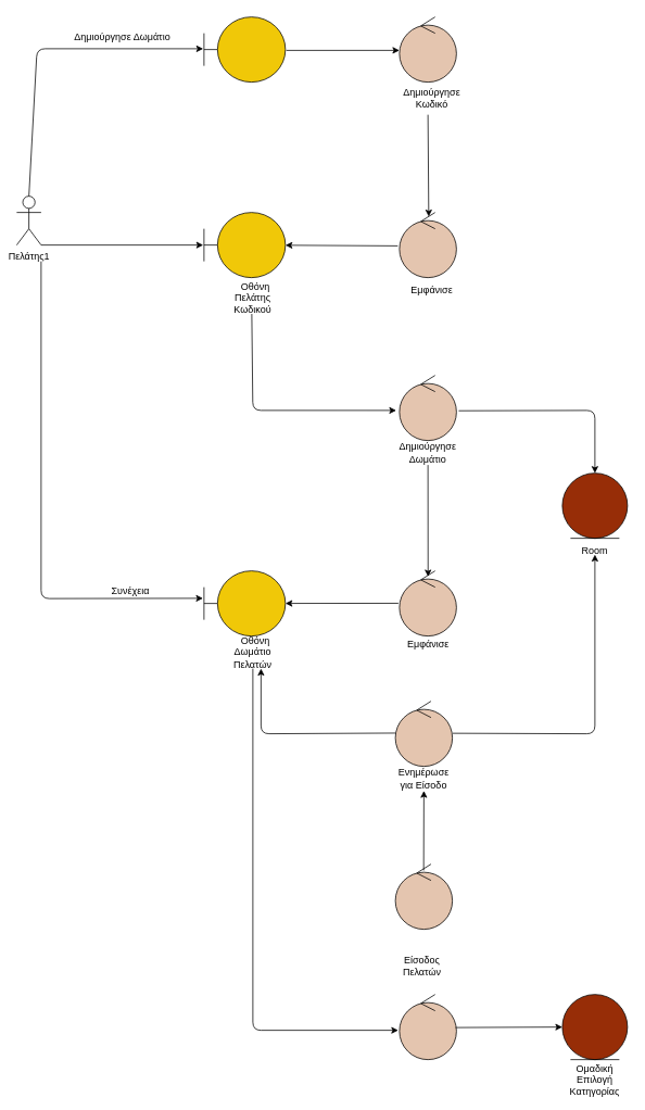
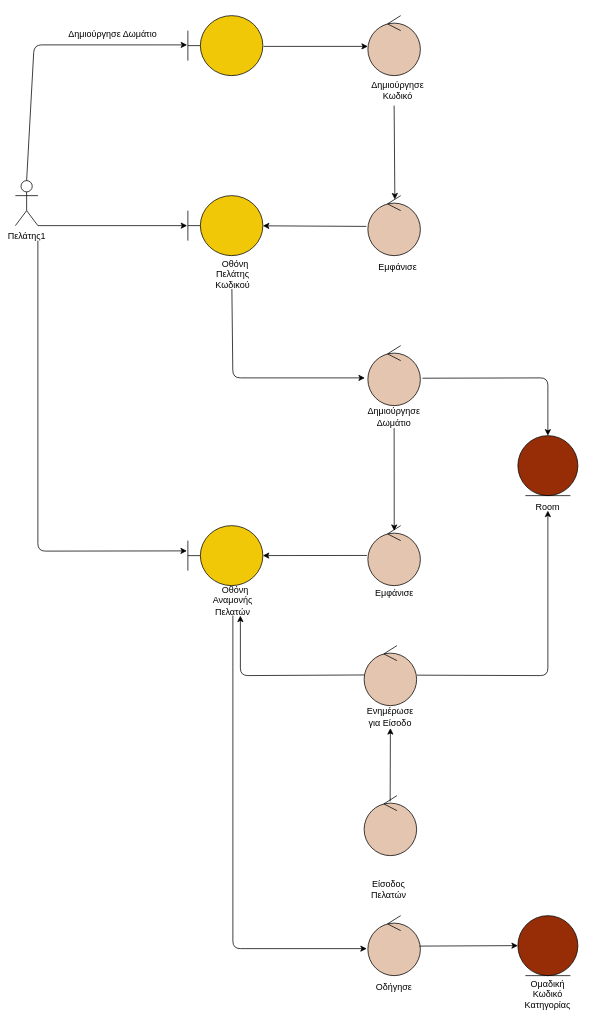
  <mxCell id="0" />
  <mxCell id="1" parent="0" />
  <mxCell id="2" value="Πελάτης1" style="shape=umlActor;verticalLabelPosition=bottom;verticalAlign=top;html=1;" parent="1" vertex="1"><mxGeometry x="20" y="240" width="30" height="60" as="geometry" /></mxCell>
  <mxCell id="3" value="" style="shape=umlBoundary;whiteSpace=wrap;html=1;fillColor=#F0C808;" parent="1" vertex="1"><mxGeometry x="250" y="20" width="100" height="80" as="geometry" /></mxCell>
  <mxCell id="4" value="" style="endArrow=classic;html=1;rounded=1;exitX=0.5;exitY=0;exitDx=0;exitDy=0;exitPerimeter=0;entryX=-0.01;entryY=0.488;entryDx=0;entryDy=0;entryPerimeter=0;" parent="1" source="2" target="3" edge="1"><mxGeometry width="50" height="50" relative="1" as="geometry"><mxPoint x="200" y="300" as="sourcePoint" /><mxPoint x="250" y="250" as="targetPoint" /><Array as="points"><mxPoint x="45" y="59" /></Array></mxGeometry></mxCell>
  <mxCell id="5" value="" style="ellipse;shape=umlControl;whiteSpace=wrap;html=1;fillColor=#E4C5AF;" parent="1" vertex="1"><mxGeometry x="490" y="20" width="70" height="80" as="geometry" /></mxCell>
  <mxCell id="6" value="" style="endArrow=classic;html=1;rounded=0;exitX=1.01;exitY=0.513;exitDx=0;exitDy=0;exitPerimeter=0;" parent="1" source="3" edge="1"><mxGeometry width="50" height="50" relative="1" as="geometry"><mxPoint x="135" y="250" as="sourcePoint" /><mxPoint x="490" y="61" as="targetPoint" /><Array as="points" /></mxGeometry></mxCell>
  <mxCell id="7" value="Δημιούργησε Κωδικό" style="text;html=1;strokeColor=none;fillColor=none;align=center;verticalAlign=middle;whiteSpace=wrap;rounded=0;" parent="1" vertex="1"><mxGeometry x="500" y="110" width="60" height="20" as="geometry" /></mxCell>
  <mxCell id="8" value="" style="ellipse;shape=umlControl;whiteSpace=wrap;html=1;fillColor=#E4C5AF;" parent="1" vertex="1"><mxGeometry x="490" y="260" width="70" height="80" as="geometry" /></mxCell>
  <mxCell id="9" value="" style="shape=umlBoundary;whiteSpace=wrap;html=1;fillColor=#F0C808;" parent="1" vertex="1"><mxGeometry x="250" y="260" width="100" height="80" as="geometry" /></mxCell>
  <mxCell id="10" value="" style="endArrow=classic;html=1;rounded=0;entryX=0.514;entryY=0.063;entryDx=0;entryDy=0;entryPerimeter=0;" parent="1" target="8" edge="1"><mxGeometry width="50" height="50" relative="1" as="geometry"><mxPoint x="525" y="140" as="sourcePoint" /><mxPoint x="500" y="71" as="targetPoint" /><Array as="points" /></mxGeometry></mxCell>
  <mxCell id="11" value="Εμφάνισε" style="text;html=1;strokeColor=none;fillColor=none;align=center;verticalAlign=middle;whiteSpace=wrap;rounded=0;" parent="1" vertex="1"><mxGeometry x="500" y="340" width="60" height="30" as="geometry" /></mxCell>
  <mxCell id="12" value="" style="endArrow=classic;html=1;rounded=0;exitX=-0.029;exitY=0.513;exitDx=0;exitDy=0;exitPerimeter=0;" parent="1" source="8" target="9" edge="1"><mxGeometry width="50" height="50" relative="1" as="geometry"><mxPoint x="540" y="150" as="sourcePoint" /><mxPoint x="540.98" y="275.04" as="targetPoint" /><Array as="points" /></mxGeometry></mxCell>
  <mxCell id="13" value="&amp;nbsp; Οθόνη Πελάτης Κωδικού" style="text;html=1;strokeColor=none;fillColor=none;align=center;verticalAlign=middle;whiteSpace=wrap;rounded=0;" parent="1" vertex="1"><mxGeometry x="280" y="350" width="60" height="30" as="geometry" /></mxCell>
  <mxCell id="14" value="" style="endArrow=classic;html=1;rounded=0;exitX=1;exitY=1;exitDx=0;exitDy=0;exitPerimeter=0;entryX=-0.01;entryY=0.5;entryDx=0;entryDy=0;entryPerimeter=0;" parent="1" source="2" target="9" edge="1"><mxGeometry width="50" height="50" relative="1" as="geometry"><mxPoint x="361" y="71.04" as="sourcePoint" /><mxPoint x="500" y="71" as="targetPoint" /><Array as="points" /></mxGeometry></mxCell>
  <mxCell id="15" value="Δημιούργησε Δωμάτιο" style="text;html=1;strokeColor=none;fillColor=none;align=center;verticalAlign=middle;whiteSpace=wrap;rounded=0;" parent="1" vertex="1"><mxGeometry x="80" y="30" width="140" height="30" as="geometry" /></mxCell>
  <mxCell id="16" value="" style="ellipse;shape=umlControl;whiteSpace=wrap;html=1;fillColor=#E4C5AF;" parent="1" vertex="1"><mxGeometry x="490" y="460" width="70" height="80" as="geometry" /></mxCell>
  <mxCell id="17" value="Δημιούργησε Δωμάτιο" style="text;html=1;strokeColor=none;fillColor=none;align=center;verticalAlign=middle;whiteSpace=wrap;rounded=0;" parent="1" vertex="1"><mxGeometry x="495" y="540" width="60" height="30" as="geometry" /></mxCell>
  <mxCell id="18" value="" style="endArrow=classic;html=1;rounded=1;entryX=-0.057;entryY=0.538;entryDx=0;entryDy=0;entryPerimeter=0;exitX=0.478;exitY=1.152;exitDx=0;exitDy=0;exitPerimeter=0;" parent="1" source="13" target="16" edge="1"><mxGeometry width="50" height="50" relative="1" as="geometry"><mxPoint x="310" y="390" as="sourcePoint" /><mxPoint x="360" y="310.277" as="targetPoint" /><Array as="points"><mxPoint x="310" y="503" /></Array></mxGeometry></mxCell>
  <mxCell id="19" value="" style="ellipse;shape=umlEntity;whiteSpace=wrap;html=1;fillColor=#972D07;" parent="1" vertex="1"><mxGeometry x="690" y="580" width="80" height="80" as="geometry" /></mxCell>
  <mxCell id="20" value="Room" style="text;html=1;strokeColor=none;fillColor=none;align=center;verticalAlign=middle;whiteSpace=wrap;rounded=0;" parent="1" vertex="1"><mxGeometry x="700" y="660" width="60" height="30" as="geometry" /></mxCell>
  <mxCell id="21" value="" style="endArrow=classic;html=1;rounded=1;exitX=1.039;exitY=0.543;exitDx=0;exitDy=0;entryX=0.5;entryY=0;entryDx=0;entryDy=0;exitPerimeter=0;" parent="1" source="16" target="19" edge="1"><mxGeometry width="50" height="50" relative="1" as="geometry"><mxPoint x="497.97" y="311.04" as="sourcePoint" /><mxPoint x="360" y="310.277" as="targetPoint" /><Array as="points"><mxPoint x="730" y="503" /></Array></mxGeometry></mxCell>
  <mxCell id="22" value="" style="ellipse;shape=umlControl;whiteSpace=wrap;html=1;fillColor=#E4C5AF;" parent="1" vertex="1"><mxGeometry x="490" y="700" width="70" height="80" as="geometry" /></mxCell>
  <mxCell id="23" value="Εμφάνισε" style="text;html=1;strokeColor=none;fillColor=none;align=center;verticalAlign=middle;whiteSpace=wrap;rounded=0;" parent="1" vertex="1"><mxGeometry x="497.5" y="780" width="55" height="20" as="geometry" /></mxCell>
  <mxCell id="24" value="" style="shape=umlBoundary;whiteSpace=wrap;html=1;fillColor=#F0C808;" parent="1" vertex="1"><mxGeometry x="250" y="700" width="100" height="80" as="geometry" /></mxCell>
- <mxCell id="25" value="&amp;nbsp; Οθόνη Δωμάτιο Πελατών" style="text;html=1;strokeColor=none;fillColor=none;align=center;verticalAlign=middle;whiteSpace=wrap;rounded=0;" parent="1" vertex="1"><mxGeometry x="280" y="790" width="60" height="20" as="geometry" /></mxCell>
+ <mxCell id="25" value="&amp;nbsp; Οθόνη Αναμονής Πελατών" style="text;html=1;strokeColor=none;fillColor=none;align=center;verticalAlign=middle;whiteSpace=wrap;rounded=0;" parent="1" vertex="1"><mxGeometry x="280" y="790" width="60" height="20" as="geometry" /></mxCell>
  <mxCell id="26" value="" style="endArrow=classic;html=1;rounded=0;exitX=0.5;exitY=1;exitDx=0;exitDy=0;entryX=0.502;entryY=0.088;entryDx=0;entryDy=0;entryPerimeter=0;" parent="1" source="17" target="22" edge="1"><mxGeometry width="50" height="50" relative="1" as="geometry"><mxPoint x="497.97" y="311.04" as="sourcePoint" /><mxPoint x="360" y="310.277" as="targetPoint" /><Array as="points" /></mxGeometry></mxCell>
  <mxCell id="27" value="" style="endArrow=classic;html=1;rounded=0;exitX=-0.019;exitY=0.497;exitDx=0;exitDy=0;exitPerimeter=0;" parent="1" source="22" target="24" edge="1"><mxGeometry width="50" height="50" relative="1" as="geometry"><mxPoint x="535" y="580" as="sourcePoint" /><mxPoint x="535.14" y="717.04" as="targetPoint" /><Array as="points" /></mxGeometry></mxCell>
  <mxCell id="28" value="" style="endArrow=classic;html=1;rounded=1;entryX=-0.013;entryY=0.421;entryDx=0;entryDy=0;entryPerimeter=0;" parent="1" target="24" edge="1"><mxGeometry width="50" height="50" relative="1" as="geometry"><mxPoint y="320" as="sourcePoint" x="50" /><mxPoint x="250" y="740" as="targetPoint" /><Array as="points"><mxPoint y="734" x="50" /></Array></mxGeometry></mxCell>
- <mxCell id="29" value="Συνέχεια" style="text;html=1;strokeColor=none;fillColor=none;align=center;verticalAlign=middle;whiteSpace=wrap;rounded=0;" parent="1" vertex="1"><mxGeometry x="90" y="710" width="140" height="30" as="geometry" /></mxCell>
  <mxCell id="30" value="" style="ellipse;shape=umlControl;whiteSpace=wrap;html=1;fillColor=#E4C5AF;" parent="1" vertex="1"><mxGeometry x="485" y="860" width="70" height="80" as="geometry" /></mxCell>
  <mxCell id="31" value="Ενημέρωσε για Είσοδο" style="text;html=1;strokeColor=none;fillColor=none;align=center;verticalAlign=middle;whiteSpace=wrap;rounded=0;" parent="1" vertex="1"><mxGeometry x="490" y="940" width="60" height="30" as="geometry" /></mxCell>
  <mxCell id="32" value="" style="endArrow=classic;html=1;rounded=1;exitX=1.007;exitY=0.492;exitDx=0;exitDy=0;exitPerimeter=0;" parent="1" source="30" edge="1"><mxGeometry width="50" height="50" relative="1" as="geometry"><mxPoint x="560" y="900" as="sourcePoint" /><mxPoint x="730" y="680" as="targetPoint" /><Array as="points"><mxPoint x="730" y="900" /></Array></mxGeometry></mxCell>
  <mxCell id="33" value="" style="ellipse;shape=umlControl;whiteSpace=wrap;html=1;fillColor=#E4C5AF;" parent="1" vertex="1"><mxGeometry x="490" y="1220" width="70" height="80" as="geometry" /></mxCell>
  <mxCell id="34" value="" style="endArrow=classic;html=1;rounded=1;exitX=0.006;exitY=0.489;exitDx=0;exitDy=0;exitPerimeter=0;" parent="1" source="30" edge="1"><mxGeometry width="50" height="50" relative="1" as="geometry"><mxPoint x="480" y="940" as="sourcePoint" /><mxPoint x="320" y="820" as="targetPoint" /><Array as="points"><mxPoint x="320" y="900" /></Array></mxGeometry></mxCell>
+ <mxCell id="35" value="Οδήγησε" style="text;html=1;strokeColor=none;fillColor=none;align=center;verticalAlign=middle;whiteSpace=wrap;rounded=0;" parent="1" vertex="1"><mxGeometry x="495" y="1300" width="60" height="30" as="geometry" /></mxCell>
  <mxCell id="36" value="" style="ellipse;shape=umlEntity;whiteSpace=wrap;html=1;fillColor=#972D07;" parent="1" vertex="1"><mxGeometry x="690" y="1220" width="80" height="80" as="geometry" /></mxCell>
  <mxCell id="37" value="" style="endArrow=classic;html=1;rounded=1;entryX=-0.021;entryY=0.55;entryDx=0;entryDy=0;entryPerimeter=0;" parent="1" target="33" edge="1"><mxGeometry width="50" height="50" relative="1" as="geometry"><mxPoint x="310" y="820" as="sourcePoint" /><mxPoint x="490" y="1220" as="targetPoint" /><Array as="points"><mxPoint x="310" y="1264" /></Array></mxGeometry></mxCell>
  <mxCell id="38" value="" style="endArrow=classic;html=1;rounded=0;entryX=0;entryY=0.5;entryDx=0;entryDy=0;exitX=0.986;exitY=0.508;exitDx=0;exitDy=0;exitPerimeter=0;" parent="1" source="33" target="36" edge="1"><mxGeometry width="50" height="50" relative="1" as="geometry"><mxPoint x="560" y="1140" as="sourcePoint" /><mxPoint x="535.21" y="1116.64" as="targetPoint" /><Array as="points" /></mxGeometry></mxCell>
- <mxCell id="39" value="Ομαδική Επιλογή Κατηγορίας" style="text;html=1;strokeColor=none;fillColor=none;align=center;verticalAlign=middle;whiteSpace=wrap;rounded=0;" parent="1" vertex="1"><mxGeometry x="700" y="1310" width="60" height="30" as="geometry" /></mxCell>
+ <mxCell id="39" value="Ομαδική Κωδικό Κατηγορίας" style="text;html=1;strokeColor=none;fillColor=none;align=center;verticalAlign=middle;whiteSpace=wrap;rounded=0;" parent="1" vertex="1"><mxGeometry x="700" y="1310" width="60" height="30" as="geometry" /></mxCell>
  <mxCell id="40" value="" style="ellipse;shape=umlControl;whiteSpace=wrap;html=1;fillColor=#E4C5AF;" parent="1" vertex="1"><mxGeometry x="485" y="1060" width="70" height="80" as="geometry" /></mxCell>
  <mxCell id="41" value="" style="endArrow=classic;html=1;rounded=0;entryX=0.5;entryY=1;entryDx=0;entryDy=0;exitX=0.496;exitY=0.097;exitDx=0;exitDy=0;exitPerimeter=0;" parent="1" source="40" target="31" edge="1"><mxGeometry width="50" height="50" relative="1" as="geometry"><mxPoint x="520" y="1060" as="sourcePoint" /><mxPoint x="680" y="1070" as="targetPoint" /></mxGeometry></mxCell>
  <mxCell id="42" value="Είσοδος Πελατών" style="text;html=1;strokeColor=none;fillColor=none;align=center;verticalAlign=middle;whiteSpace=wrap;rounded=0;" parent="1" vertex="1"><mxGeometry x="487.5" y="1170" width="60" height="30" as="geometry" /></mxCell>
